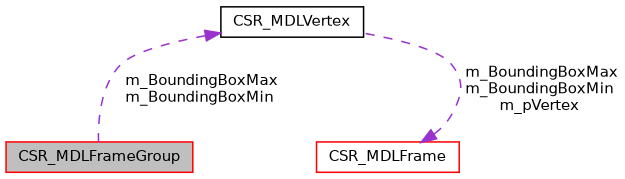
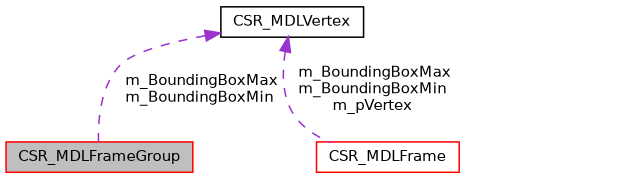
  digraph {
    node [color=red fillcolor=white fontname=Helvetica fontsize=10 shape=record style=filled]
    edge [color=darkorchid3 dir=back fontname=Helvetica fontsize=10 labelfontname=Helvetica labelfontsize=10 style=dashed]
    n1 [fillcolor=grey75 fontcolor=black height=0.2 label=CSR_MDLFrameGroup width=0.4]
    n2 [color=black height=0.2 label=CSR_MDLVertex width=0.4]
    n3 [height=0.2 label=CSR_MDLFrame width=0.4]
    n2 -> n1 [label=" m_BoundingBoxMax\nm_BoundingBoxMin"]
-   n3 -> n2 [label=" m_BoundingBoxMax\nm_BoundingBoxMin\nm_pVertex"]
+   n2 -> n3 [label=" m_BoundingBoxMax\nm_BoundingBoxMin\nm_pVertex"]
  }
